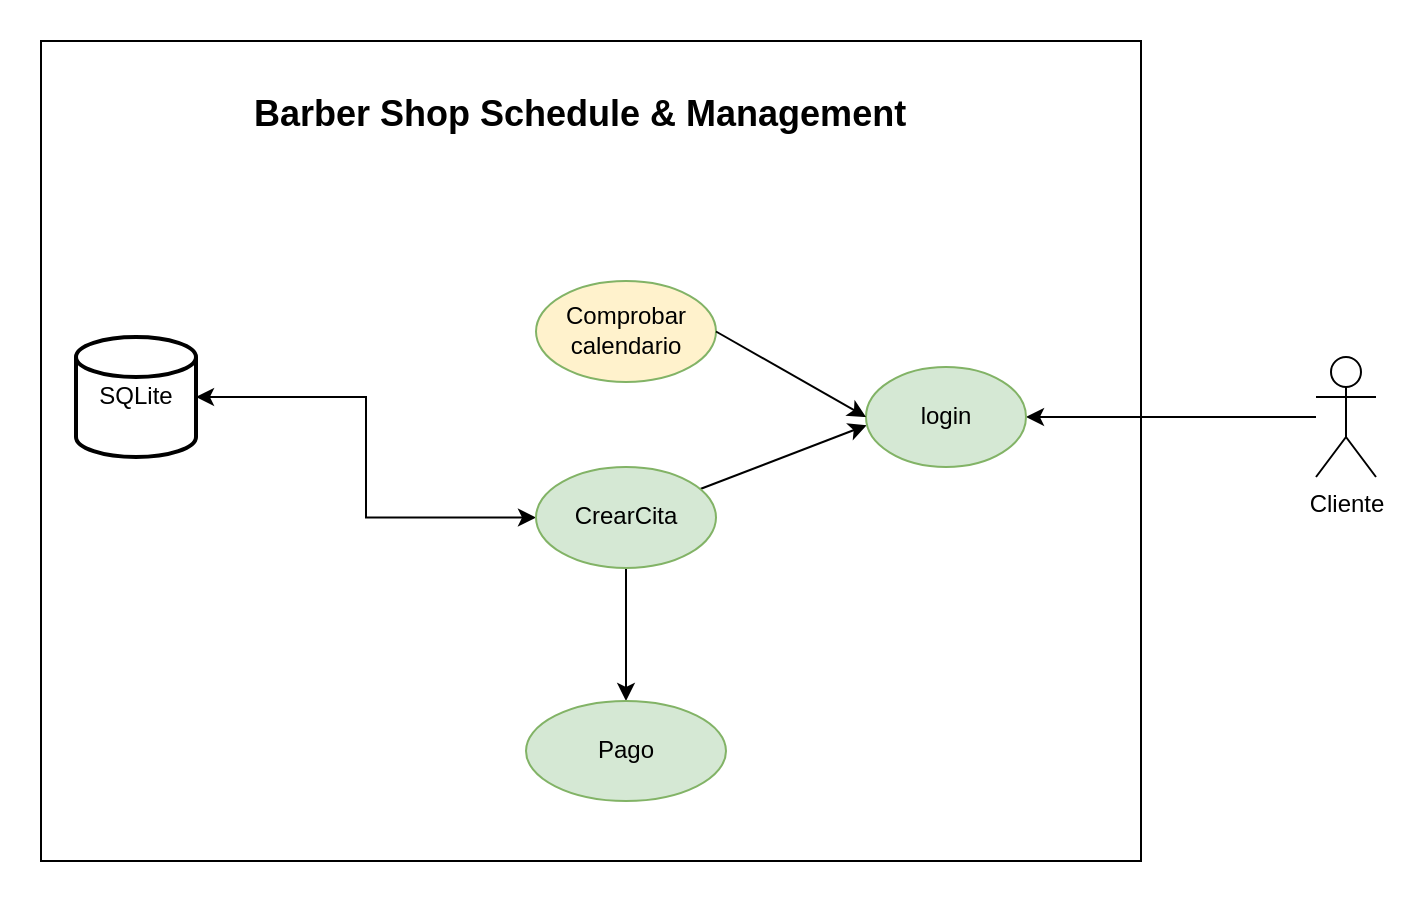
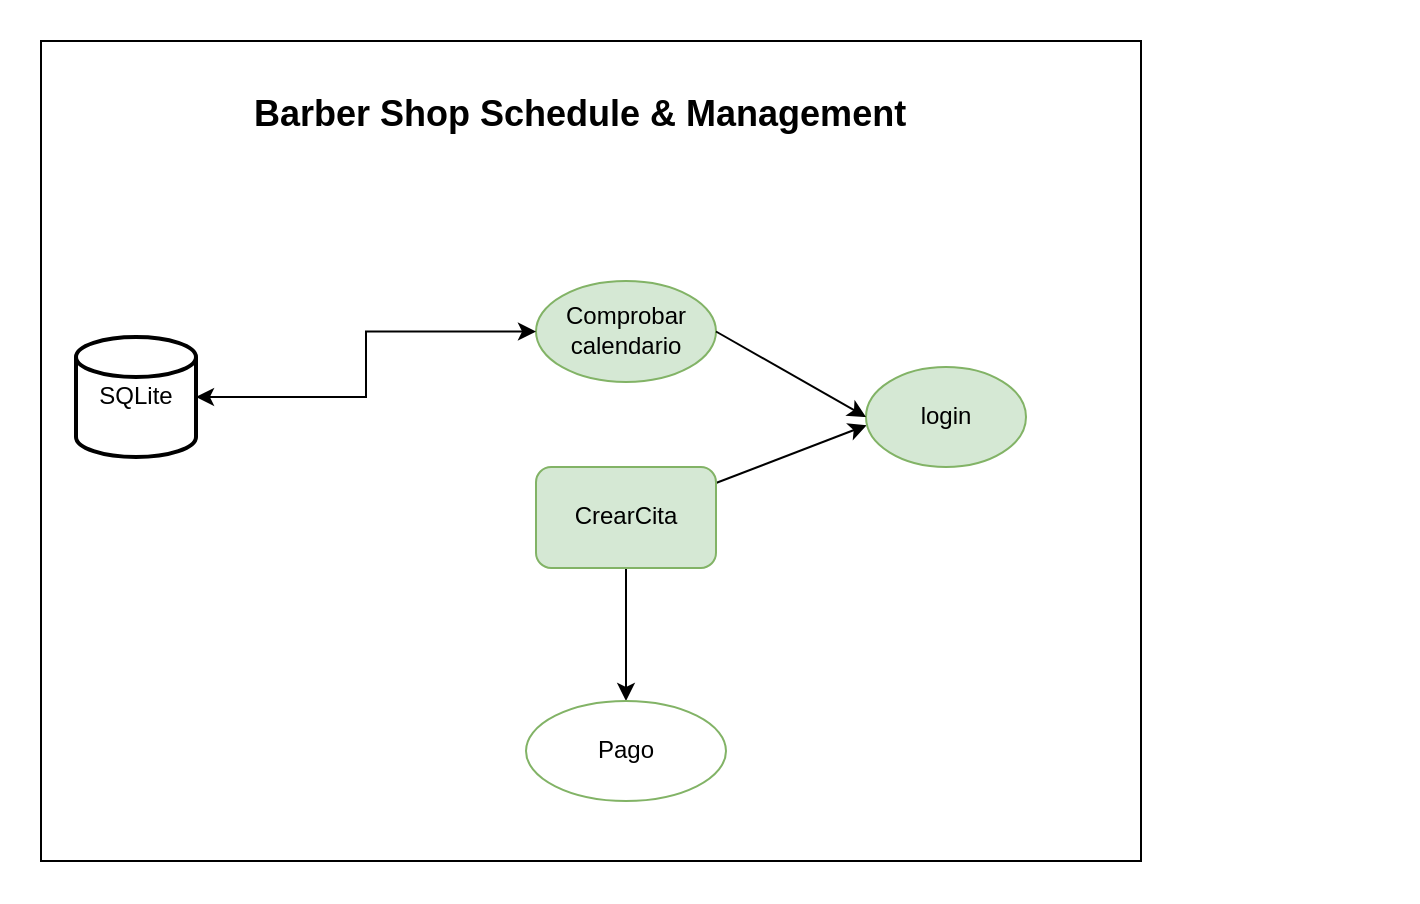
  <mxCell id="0" />
  <mxCell id="1" parent="0" />
  <mxCell id="2" value="" style="rounded=0;whiteSpace=wrap;html=1;fillColor=default;" vertex="1" parent="1"><mxGeometry x="20" y="20" width="550" height="410" as="geometry" /></mxCell>
  <mxCell id="3" value="SQLite" style="strokeWidth=2;html=1;shape=mxgraph.flowchart.database;whiteSpace=wrap;" vertex="1" parent="1"><mxGeometry x="37.5" y="168" width="60" height="60" as="geometry" /></mxCell>
- <mxCell id="4" value="" style="edgeStyle=orthogonalEdgeStyle;rounded=0;orthogonalLoop=1;jettySize=auto;html=1;entryX=1;entryY=0.5;entryDx=0;entryDy=0;entryPerimeter=0;exitX=0;exitY=0.5;exitDx=0;exitDy=0;startArrow=classic;startFill=1;" edge="1" parent="1" source="11" target="3"><mxGeometry relative="1" as="geometry"><mxPoint x="22.5" y="219.5" as="sourcePoint" /><mxPoint x="22.5" y="269" as="targetPoint" /></mxGeometry></mxCell>
  <mxCell id="5" value="&lt;h1 style=&quot;font-size: 23px;&quot; dir=&quot;auto&quot;&gt;&lt;font style=&quot;font-size: 23px;&quot;&gt;&lt;font style=&quot;font-size: 22px;&quot;&gt;&lt;font style=&quot;font-size: 21px;&quot;&gt;&lt;font style=&quot;font-size: 20px;&quot;&gt;&lt;font style=&quot;font-size: 19px;&quot;&gt;&lt;font style=&quot;font-size: 18px;&quot;&gt;Barber Shop Schedule &amp;amp; Management&lt;/font&gt;&lt;/font&gt;&lt;/font&gt;&lt;/font&gt;&lt;/font&gt;&lt;/font&gt;&lt;/h1&gt;" style="text;whiteSpace=wrap;html=1;" vertex="1" parent="1"><mxGeometry x="125" y="20" width="340" height="53" as="geometry" /></mxCell>
- <mxCell id="6" value="" style="edgeStyle=orthogonalEdgeStyle;rounded=0;orthogonalLoop=1;jettySize=auto;html=1;entryX=1;entryY=0.5;entryDx=0;entryDy=0;" edge="1" parent="1" source="7" target="9"><mxGeometry relative="1" as="geometry"><mxPoint x="558.5" y="260" as="targetPoint" /></mxGeometry></mxCell>
- <mxCell id="7" value="Cliente" style="shape=umlActor;verticalLabelPosition=bottom;verticalAlign=top;html=1;outlineConnect=0;" vertex="1" parent="1"><mxGeometry x="657.5" y="178" width="30" height="60" as="geometry" /></mxCell>
  <mxCell id="8" value="" style="rounded=0;orthogonalLoop=1;jettySize=auto;html=1;endArrow=none;endFill=0;startArrow=classic;startFill=1;exitX=0.004;exitY=0.582;exitDx=0;exitDy=0;exitPerimeter=0;" edge="1" parent="1" source="9" target="11"><mxGeometry relative="1" as="geometry" /></mxCell>
  <mxCell id="9" value="login" style="ellipse;whiteSpace=wrap;html=1;fillColor=#d5e8d4;strokeColor=#82b366;" vertex="1" parent="1"><mxGeometry x="432.5" y="183" width="80" height="50" as="geometry" /></mxCell>
  <mxCell id="10" value="" style="edgeStyle=orthogonalEdgeStyle;rounded=0;orthogonalLoop=1;jettySize=auto;html=1;" edge="1" parent="1" source="11" target="12"><mxGeometry relative="1" as="geometry" /></mxCell>
- <mxCell id="11" value="CrearCita" style="ellipse;whiteSpace=wrap;html=1;fillColor=#d5e8d4;strokeColor=#82b366;" vertex="1" parent="1"><mxGeometry x="267.5" y="233" width="90" height="50.5" as="geometry" /></mxCell>
- <mxCell id="12" value="Pago" style="ellipse;whiteSpace=wrap;html=1;fillColor=#d5e8d4;strokeColor=#82b366;" vertex="1" parent="1"><mxGeometry x="262.5" y="350" width="100" height="50" as="geometry" /></mxCell>
- <mxCell id="13" value="&lt;div&gt;Comprobar&lt;/div&gt;&lt;div&gt;calendario&lt;br&gt;&lt;/div&gt;" style="ellipse;whiteSpace=wrap;html=1;fillColor=#fff2cc;strokeColor=#82b366;" vertex="1" parent="1"><mxGeometry x="267.5" y="140" width="90" height="50.5" as="geometry" /></mxCell>
+ <mxCell id="11" value="CrearCita" style="whiteSpace=wrap;html=1;fillColor=#d5e8d4;strokeColor=#82b366;rounded=1;" vertex="1" parent="1"><mxGeometry x="267.5" y="233" width="90" height="50.5" as="geometry" /></mxCell>
+ <mxCell id="12" value="Pago" style="ellipse;whiteSpace=wrap;html=1;fillColor=#ffffff;strokeColor=#82b366;" vertex="1" parent="1"><mxGeometry x="262.5" y="350" width="100" height="50" as="geometry" /></mxCell>
+ <mxCell id="13" value="&lt;div&gt;Comprobar&lt;/div&gt;&lt;div&gt;calendario&lt;br&gt;&lt;/div&gt;" style="ellipse;whiteSpace=wrap;html=1;fillColor=#d5e8d4;strokeColor=#82b366;" vertex="1" parent="1"><mxGeometry x="267.5" y="140" width="90" height="50.5" as="geometry" /></mxCell>
  <mxCell id="14" value="" style="rounded=0;orthogonalLoop=1;jettySize=auto;html=1;endArrow=none;endFill=0;startArrow=classic;startFill=1;exitX=0;exitY=0.5;exitDx=0;exitDy=0;entryX=1;entryY=0.5;entryDx=0;entryDy=0;" edge="1" parent="1" source="9" target="13"><mxGeometry relative="1" as="geometry"><mxPoint x="446.5" y="229" as="sourcePoint" /><mxPoint x="361.5" y="256" as="targetPoint" /></mxGeometry></mxCell>
+ <mxCell id="15" value="" style="edgeStyle=orthogonalEdgeStyle;rounded=0;orthogonalLoop=1;jettySize=auto;html=1;entryX=1;entryY=0.5;entryDx=0;entryDy=0;entryPerimeter=0;exitX=0;exitY=0.5;exitDx=0;exitDy=0;startArrow=classic;startFill=1;" edge="1" parent="1" source="13" target="3"><mxGeometry relative="1" as="geometry"><mxPoint x="277.5" y="268" as="sourcePoint" /><mxPoint x="-27.5" y="230" as="targetPoint" /></mxGeometry></mxCell>
